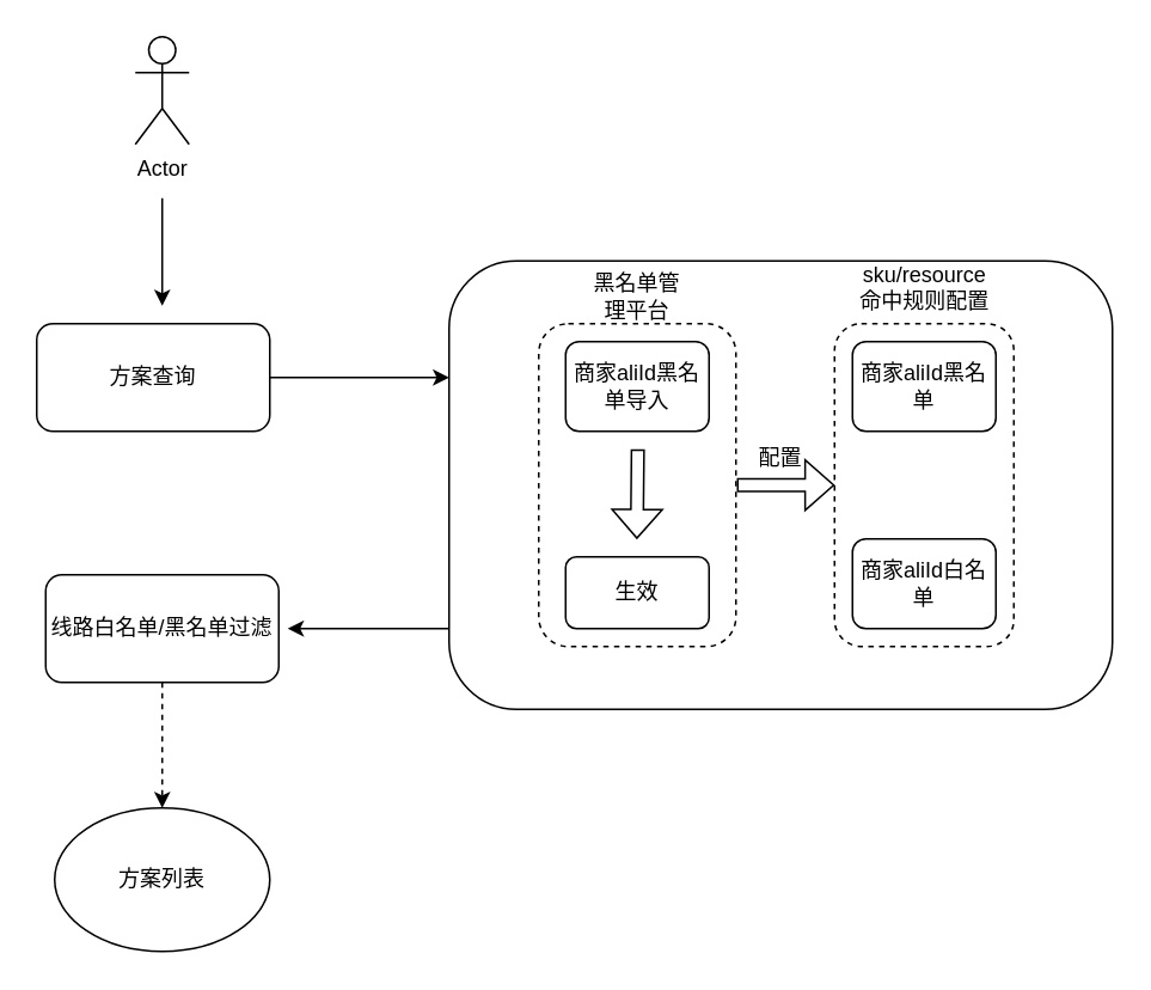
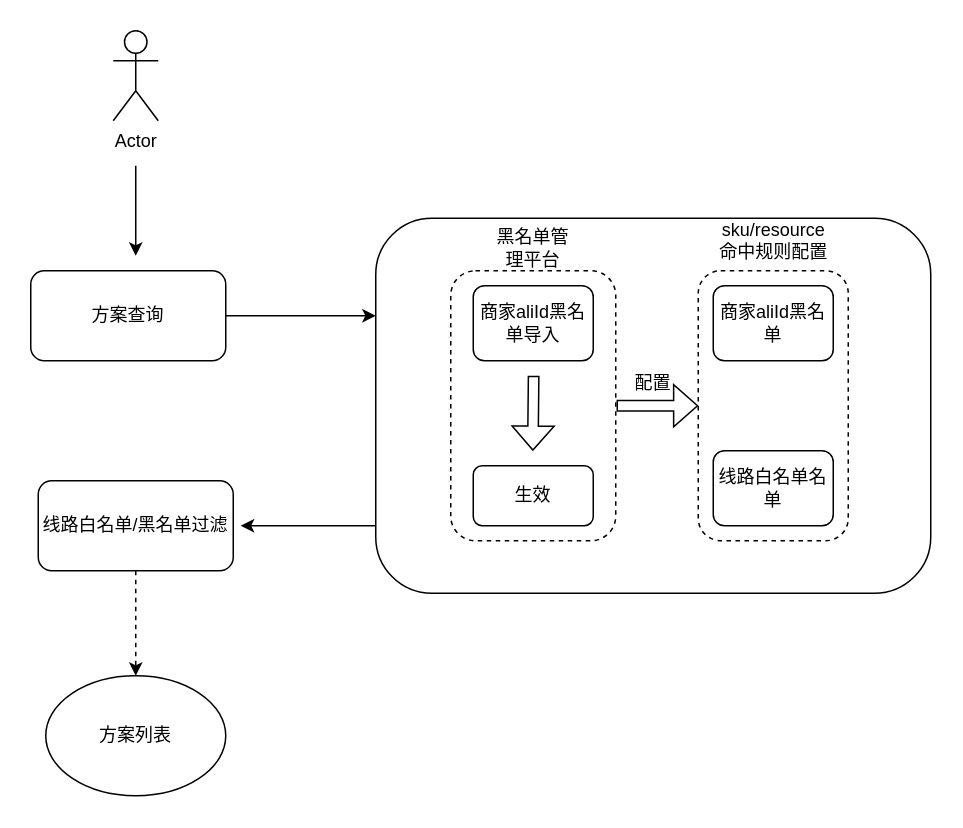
  <mxCell id="0" />
  <mxCell id="1" parent="0" />
  <mxCell id="2" value="" style="rounded=1;whiteSpace=wrap;html=1;fillColor=none;" vertex="1" parent="1"><mxGeometry x="250" y="145" width="370" height="250" as="geometry" /></mxCell>
  <mxCell id="3" value="" style="rounded=1;whiteSpace=wrap;html=1;fillColor=none;dashed=1;" vertex="1" parent="1"><mxGeometry x="300" y="180" width="110" height="180" as="geometry" /></mxCell>
  <mxCell id="4" value="" style="rounded=1;whiteSpace=wrap;html=1;fillColor=none;dashed=1;" vertex="1" parent="1"><mxGeometry x="465" y="180" width="100" height="180" as="geometry" /></mxCell>
  <mxCell id="5" value="商家aliId黑名单导入" style="rounded=1;whiteSpace=wrap;html=1;fillColor=none;" vertex="1" parent="1"><mxGeometry x="315" y="190" width="80" height="50" as="geometry" /></mxCell>
  <mxCell id="6" value="生效" style="rounded=1;whiteSpace=wrap;html=1;fillColor=none;" vertex="1" parent="1"><mxGeometry x="315" y="310" width="80" height="40" as="geometry" /></mxCell>
  <mxCell id="7" value="" style="shape=flexArrow;endArrow=classic;html=1;rounded=0;width=7;endSize=4.97;entryX=0.5;entryY=0;entryDx=0;entryDy=0;" edge="1" parent="1"><mxGeometry width="50" height="50" relative="1" as="geometry"><mxPoint x="355.25" y="250" as="sourcePoint" /><mxPoint x="354.75" y="300" as="targetPoint" /></mxGeometry></mxCell>
  <mxCell id="8" value="黑名单管理平台" style="text;html=1;align=center;verticalAlign=middle;whiteSpace=wrap;rounded=0;" vertex="1" parent="1"><mxGeometry x="325" y="150" width="60" height="30" as="geometry" /></mxCell>
  <mxCell id="9" value="sku/resource命中规则配置" style="text;html=1;align=center;verticalAlign=middle;whiteSpace=wrap;rounded=0;" vertex="1" parent="1"><mxGeometry x="477.5" y="145" width="75" height="30" as="geometry" /></mxCell>
  <mxCell id="10" value="&lt;span style=&quot;background-color: initial;&quot;&gt;商家aliId&lt;/span&gt;黑名单" style="rounded=1;whiteSpace=wrap;html=1;fillColor=none;" vertex="1" parent="1"><mxGeometry x="475" y="190" width="80" height="50" as="geometry" /></mxCell>
- <mxCell id="11" value="&lt;span style=&quot;background-color: initial;&quot;&gt;商家aliId白&lt;/span&gt;名单" style="rounded=1;whiteSpace=wrap;html=1;fillColor=none;" vertex="1" parent="1"><mxGeometry x="475" y="300" width="80" height="50" as="geometry" /></mxCell>
+ <mxCell id="11" value="&lt;span style=&quot;background-color: initial;&quot;&gt;线路白名单&lt;/span&gt;名单" style="rounded=1;whiteSpace=wrap;html=1;fillColor=none;" vertex="1" parent="1"><mxGeometry x="475" y="300" width="80" height="50" as="geometry" /></mxCell>
  <mxCell id="12" value="" style="shape=flexArrow;endArrow=classic;html=1;rounded=0;width=7;endSize=4.97;entryX=0;entryY=0.5;entryDx=0;entryDy=0;" edge="1" parent="1" target="4"><mxGeometry width="50" height="50" relative="1" as="geometry"><mxPoint x="410.5" y="270" as="sourcePoint" /><mxPoint x="410" y="320" as="targetPoint" /></mxGeometry></mxCell>
  <mxCell id="13" value="配置" style="text;html=1;align=center;verticalAlign=middle;whiteSpace=wrap;rounded=0;" vertex="1" parent="1"><mxGeometry x="405" y="240" width="60" height="30" as="geometry" /></mxCell>
  <mxCell id="14" style="edgeStyle=orthogonalEdgeStyle;rounded=0;orthogonalLoop=1;jettySize=auto;html=1;" edge="1" parent="1"><mxGeometry relative="1" as="geometry"><mxPoint x="90" y="170" as="targetPoint" /><mxPoint x="90" y="110" as="sourcePoint" /></mxGeometry></mxCell>
  <mxCell id="15" value="Actor" style="shape=umlActor;verticalLabelPosition=bottom;verticalAlign=top;html=1;outlineConnect=0;" vertex="1" parent="1"><mxGeometry x="75" y="20" width="30" height="60" as="geometry" /></mxCell>
  <mxCell id="16" style="edgeStyle=orthogonalEdgeStyle;rounded=0;orthogonalLoop=1;jettySize=auto;html=1;" edge="1" parent="1" source="17"><mxGeometry relative="1" as="geometry"><mxPoint x="250" y="210" as="targetPoint" /></mxGeometry></mxCell>
  <mxCell id="17" value="方案查询" style="rounded=1;whiteSpace=wrap;html=1;fillColor=none;" vertex="1" parent="1"><mxGeometry x="20" y="180" width="130" height="60" as="geometry" /></mxCell>
  <mxCell id="18" style="edgeStyle=orthogonalEdgeStyle;rounded=0;orthogonalLoop=1;jettySize=auto;html=1;exitX=0.5;exitY=1;exitDx=0;exitDy=0;entryX=0.5;entryY=0;entryDx=0;entryDy=0;dashed=1;" edge="1" parent="1" source="19" target="21"><mxGeometry relative="1" as="geometry" /></mxCell>
  <mxCell id="19" value="线路白名单/黑名单过滤" style="rounded=1;whiteSpace=wrap;html=1;fillColor=none;" vertex="1" parent="1"><mxGeometry x="25" y="320" width="130" height="60" as="geometry" /></mxCell>
  <mxCell id="20" style="edgeStyle=orthogonalEdgeStyle;rounded=0;orthogonalLoop=1;jettySize=auto;html=1;" edge="1" parent="1"><mxGeometry relative="1" as="geometry"><mxPoint x="160" y="350" as="targetPoint" /><mxPoint x="250" y="350" as="sourcePoint" /></mxGeometry></mxCell>
  <mxCell id="21" value="方案列表" style="ellipse;whiteSpace=wrap;html=1;fillColor=none;" vertex="1" parent="1"><mxGeometry x="30" y="450" width="120" height="80" as="geometry" /></mxCell>
